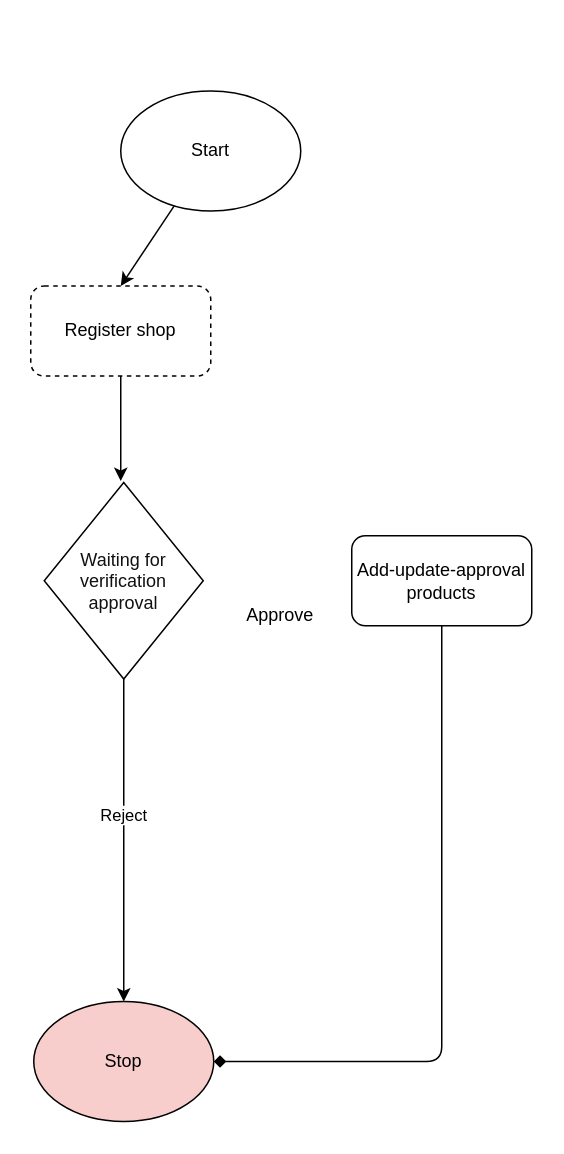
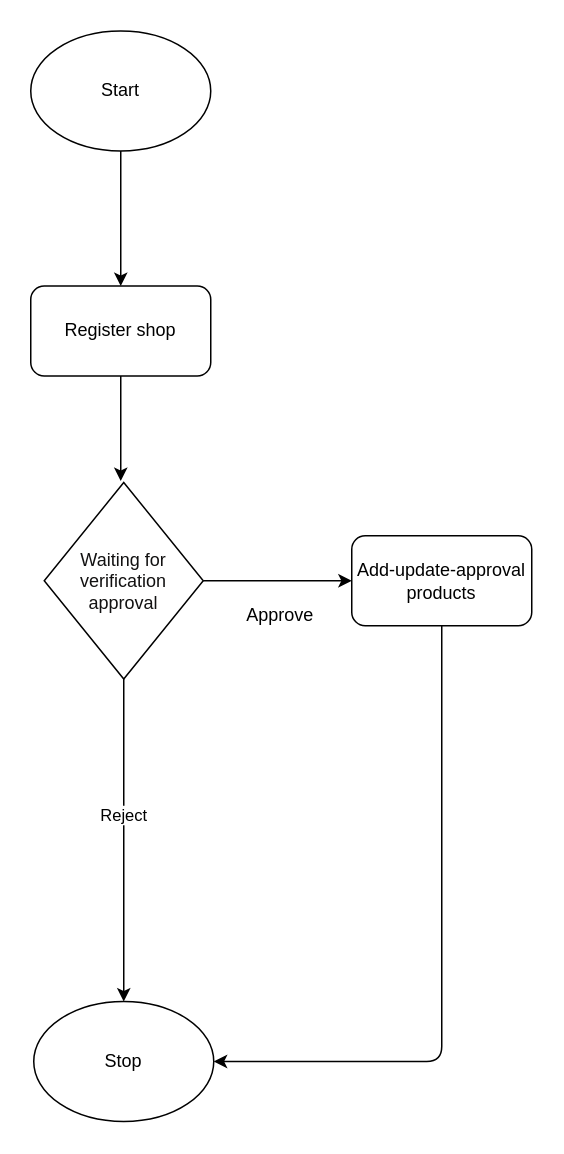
  <mxCell id="0" />
  <mxCell id="1" parent="0" />
  <mxCell id="2" style="edgeStyle=none;html=1;entryX=0.5;entryY=0;entryDx=0;entryDy=0;" edge="1" parent="1" source="3"><mxGeometry relative="1" as="geometry"><mxPoint x="80" y="320" as="targetPoint" /></mxGeometry></mxCell>
- <mxCell id="3" value="Register shop" style="rounded=1;whiteSpace=wrap;html=1;dashed=1;" vertex="1" parent="1"><mxGeometry x="20" y="190" width="120" height="60" as="geometry" /></mxCell>
+ <mxCell id="3" value="Register shop" style="rounded=1;whiteSpace=wrap;html=1;" vertex="1" parent="1"><mxGeometry x="20" y="190" width="120" height="60" as="geometry" /></mxCell>
  <mxCell id="4" style="edgeStyle=none;html=1;entryX=0.5;entryY=0;entryDx=0;entryDy=0;" edge="1" parent="1" source="5" target="3"><mxGeometry relative="1" as="geometry" /></mxCell>
- <mxCell id="5" value="Start" style="ellipse;whiteSpace=wrap;html=1;" vertex="1" parent="1"><mxGeometry x="80" y="60" width="120" height="80" as="geometry" /></mxCell>
- <mxCell id="6" value="Stop" style="ellipse;whiteSpace=wrap;html=1;fillColor=#f8cecc;" vertex="1" parent="1"><mxGeometry x="22" y="667" width="120" height="80" as="geometry" /></mxCell>
+ <mxCell id="5" value="Start" style="ellipse;whiteSpace=wrap;html=1;" vertex="1" parent="1"><mxGeometry x="20" y="20" width="120" height="80" as="geometry" /></mxCell>
+ <mxCell id="6" value="Stop" style="ellipse;whiteSpace=wrap;html=1;" vertex="1" parent="1"><mxGeometry x="22" y="667" width="120" height="80" as="geometry" /></mxCell>
  <mxCell id="7" style="edgeStyle=none;html=1;exitX=0.5;exitY=1;exitDx=0;exitDy=0;entryX=0.5;entryY=0;entryDx=0;entryDy=0;" edge="1" parent="1" source="10" target="6"><mxGeometry relative="1" as="geometry"><mxPoint x="266.143" y="393.286" as="targetPoint" /></mxGeometry></mxCell>
  <mxCell id="8" value="Reject" style="edgeLabel;html=1;align=center;verticalAlign=middle;resizable=0;points=[];" vertex="1" connectable="0" parent="7"><mxGeometry x="-0.167" y="-1" relative="1" as="geometry"><mxPoint as="offset" /></mxGeometry></mxCell>
+ <mxCell id="9" style="edgeStyle=none;html=1;entryX=0;entryY=0.5;entryDx=0;entryDy=0;" edge="1" parent="1" source="10" target="12"><mxGeometry relative="1" as="geometry" /></mxCell>
  <mxCell id="10" value="&lt;span style=&quot;font-family: Helvetica; font-size: 12px; font-style: normal; font-variant-ligatures: normal; font-variant-caps: normal; font-weight: 400; letter-spacing: normal; orphans: 2; text-align: center; text-indent: 0px; text-transform: none; widows: 2; word-spacing: 0px; -webkit-text-stroke-width: 0px; text-decoration-thickness: initial; text-decoration-style: initial; text-decoration-color: initial; float: none; display: inline !important;&quot;&gt;&lt;font style=&quot;&quot;&gt;Waiting for verification approval&lt;/font&gt;&lt;/span&gt;" style="rhombus;whiteSpace=wrap;html=1;fontColor=#121111;labelBackgroundColor=none;" vertex="1" parent="1"><mxGeometry x="29" y="321" width="106" height="131" as="geometry" /></mxCell>
- <mxCell id="11" style="edgeStyle=none;html=1;entryX=1;entryY=0.5;entryDx=0;entryDy=0;endArrow=diamond;" edge="1" parent="1" source="12" target="6"><mxGeometry relative="1" as="geometry"><Array as="points"><mxPoint x="294" y="707" /></Array></mxGeometry></mxCell>
+ <mxCell id="11" style="edgeStyle=none;html=1;entryX=1;entryY=0.5;entryDx=0;entryDy=0;" edge="1" parent="1" source="12" target="6"><mxGeometry relative="1" as="geometry"><Array as="points"><mxPoint x="294" y="707" /></Array></mxGeometry></mxCell>
  <mxCell id="12" value="Add-update-approval products" style="rounded=1;whiteSpace=wrap;html=1;" vertex="1" parent="1"><mxGeometry x="234" y="356.5" width="120" height="60" as="geometry" /></mxCell>
  <mxCell id="13" value="Approve" style="text;html=1;align=center;verticalAlign=middle;resizable=0;points=[];autosize=1;strokeColor=none;fillColor=none;" vertex="1" parent="1"><mxGeometry x="154" y="397" width="63" height="26" as="geometry" /></mxCell>
